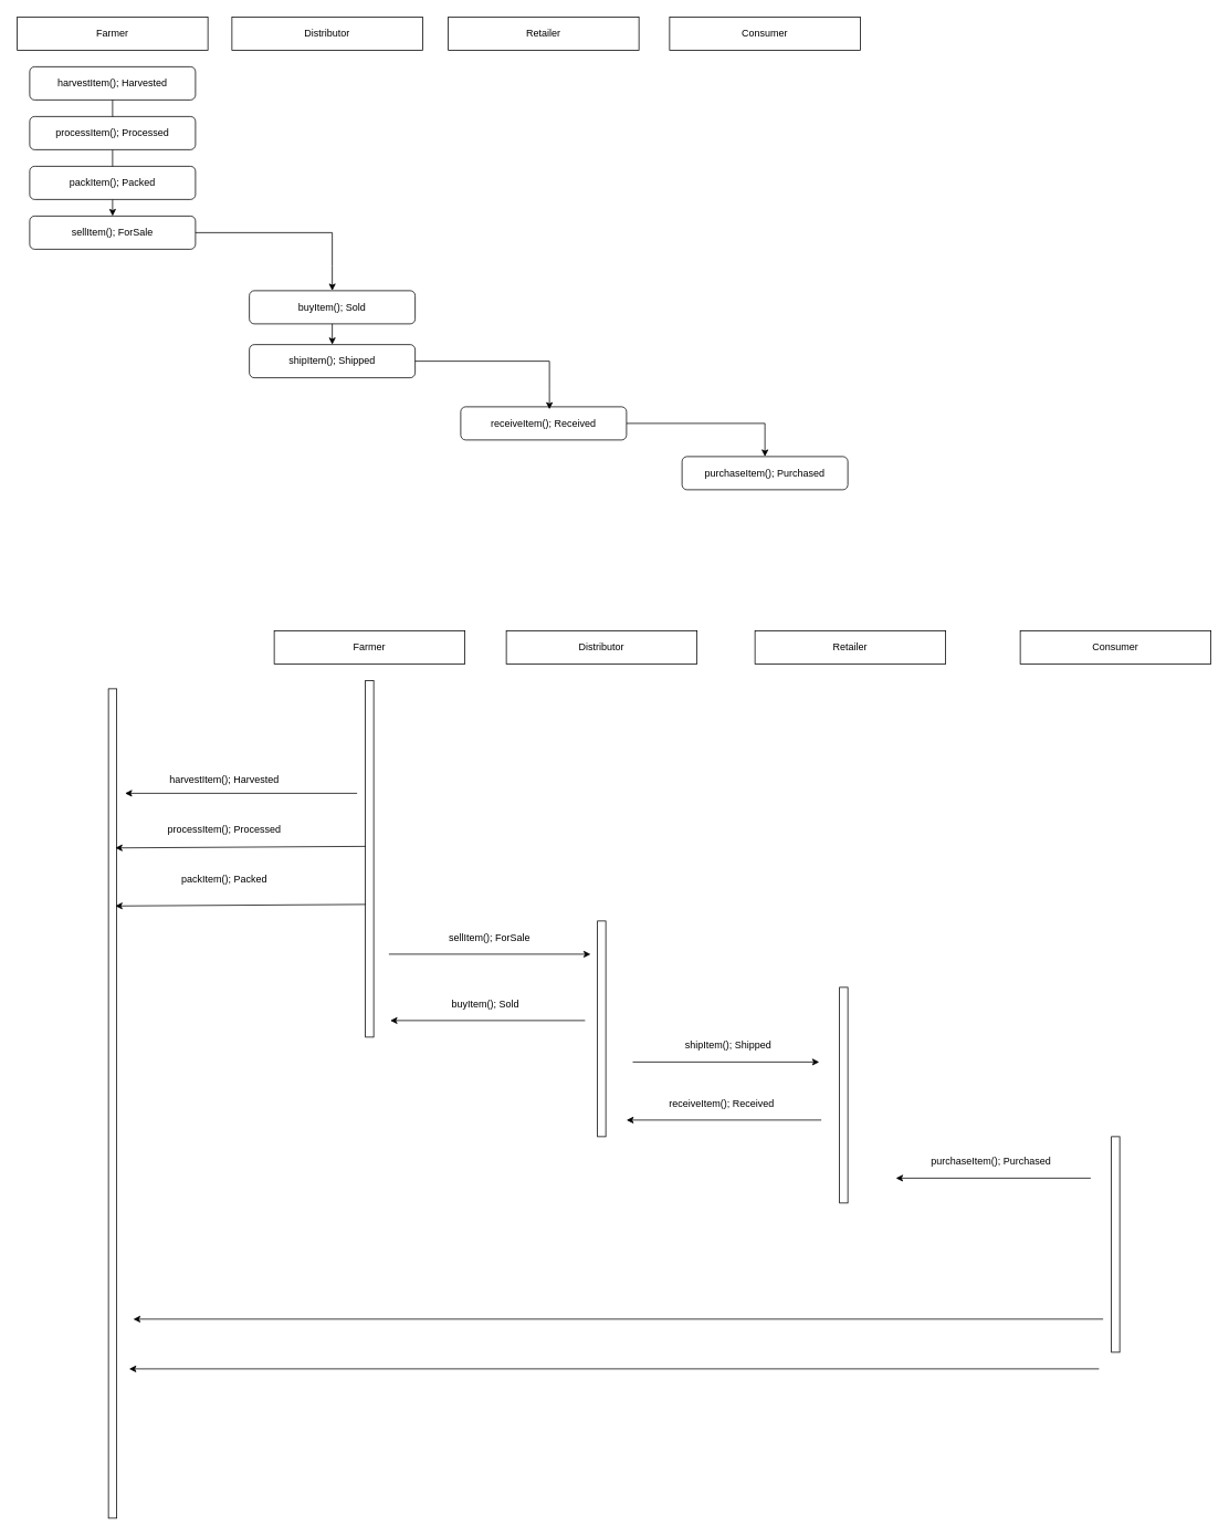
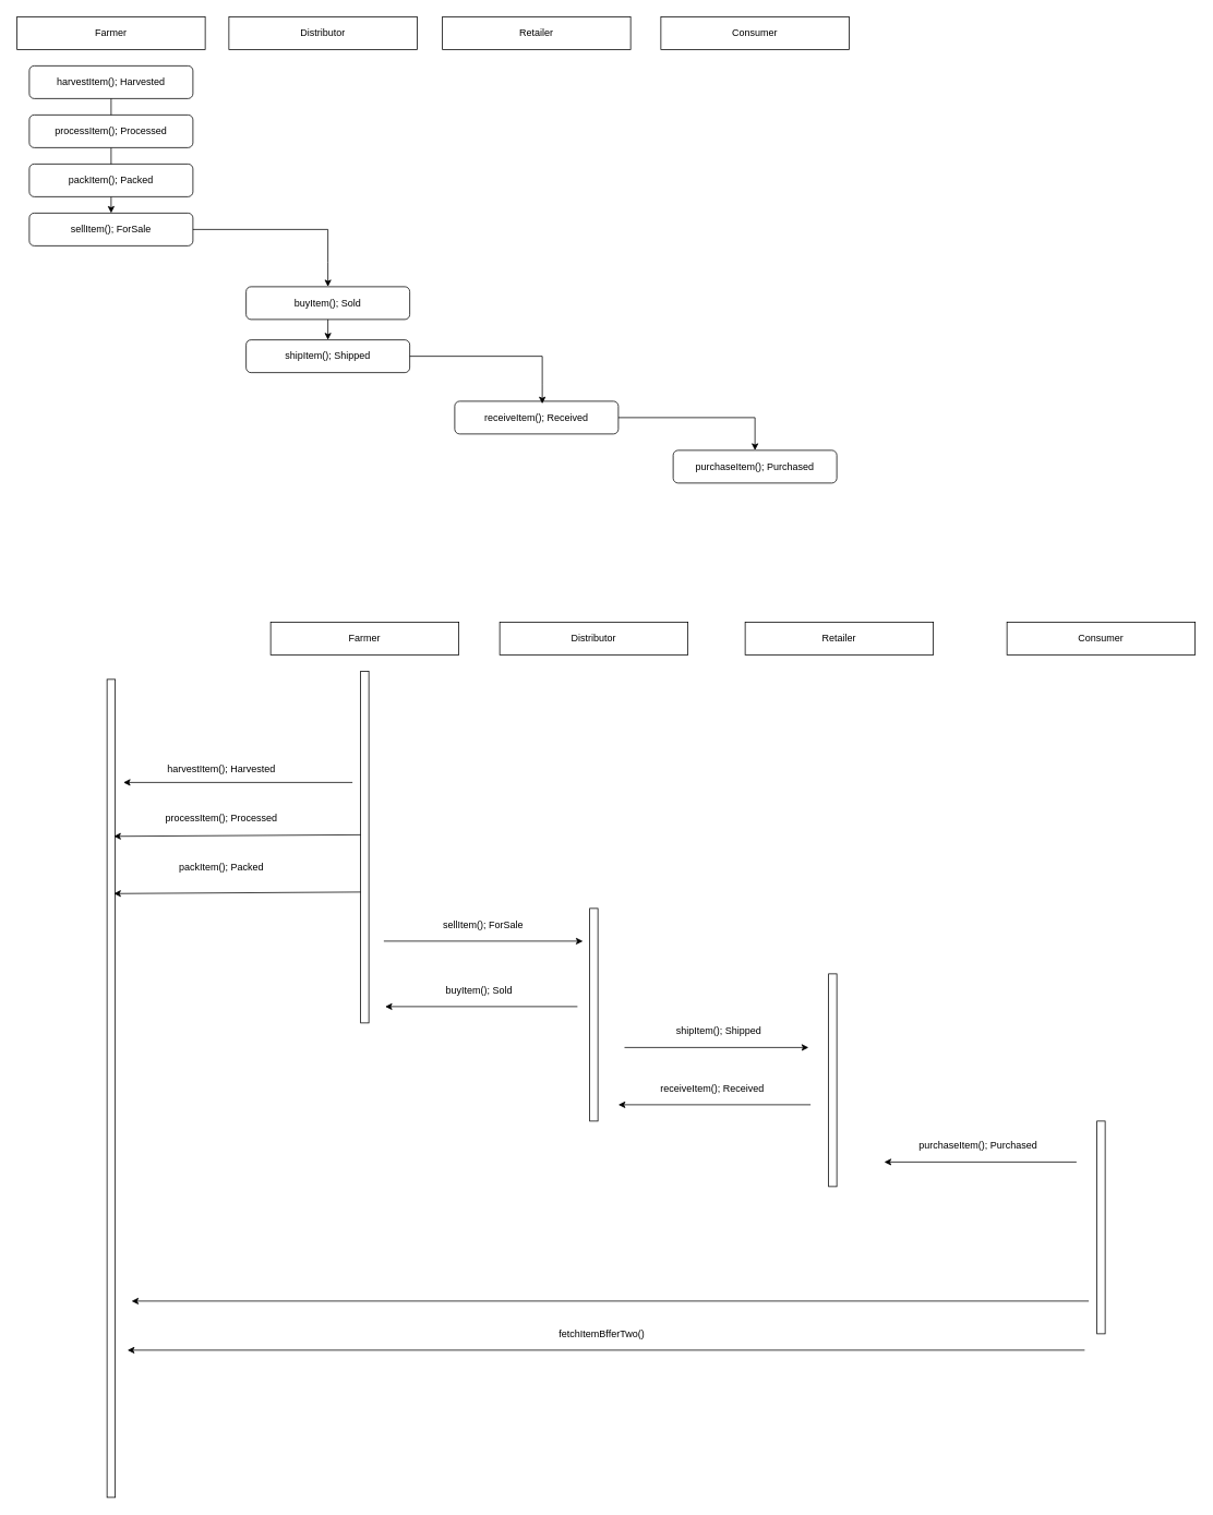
  <mxCell id="0" />
  <mxCell id="1" parent="0" />
  <mxCell id="2" value="Farmer" style="rounded=0;whiteSpace=wrap;html=1;" parent="1" vertex="1"><mxGeometry x="20" y="20" width="230" height="40" as="geometry" /></mxCell>
  <mxCell id="3" value="Distributor" style="rounded=0;whiteSpace=wrap;html=1;" parent="1" vertex="1"><mxGeometry x="279" y="20" width="230" height="40" as="geometry" /></mxCell>
  <mxCell id="4" value="Retailer" style="rounded=0;whiteSpace=wrap;html=1;" parent="1" vertex="1"><mxGeometry x="540" y="20" width="230" height="40" as="geometry" /></mxCell>
  <mxCell id="5" value="Consumer" style="rounded=0;whiteSpace=wrap;html=1;" parent="1" vertex="1"><mxGeometry x="807" y="20" width="230" height="40" as="geometry" /></mxCell>
  <mxCell id="6" value="harvestItem(); Harvested" style="rounded=1;whiteSpace=wrap;html=1;" vertex="1" parent="1"><mxGeometry x="35" y="80" width="200" height="40" as="geometry" /></mxCell>
  <mxCell id="7" value="buyItem(); Sold" style="rounded=1;whiteSpace=wrap;html=1;" vertex="1" parent="1"><mxGeometry x="300" y="350" width="200" height="40" as="geometry" /></mxCell>
  <mxCell id="8" value="sellItem(); ForSale" style="rounded=1;whiteSpace=wrap;html=1;" vertex="1" parent="1"><mxGeometry x="35" y="260" width="200" height="40" as="geometry" /></mxCell>
  <mxCell id="9" value="shipItem(); Shipped" style="rounded=1;whiteSpace=wrap;html=1;" vertex="1" parent="1"><mxGeometry x="300" y="415" width="200" height="40" as="geometry" /></mxCell>
  <mxCell id="10" value="" style="edgeStyle=orthogonalEdgeStyle;rounded=0;orthogonalLoop=1;jettySize=auto;html=1;entryX=0.5;entryY=0;entryDx=0;entryDy=0;" edge="1" parent="1" source="11" target="12"><mxGeometry relative="1" as="geometry"><mxPoint x="895" y="510" as="targetPoint" /></mxGeometry></mxCell>
  <mxCell id="11" value="receiveItem(); Received" style="rounded=1;whiteSpace=wrap;html=1;" vertex="1" parent="1"><mxGeometry x="555" y="490" width="200" height="40" as="geometry" /></mxCell>
  <mxCell id="12" value="purchaseItem(); Purchased" style="rounded=1;whiteSpace=wrap;html=1;" vertex="1" parent="1"><mxGeometry x="822" y="550" width="200" height="40" as="geometry" /></mxCell>
  <mxCell id="13" value="" style="endArrow=classic;html=1;rounded=0;exitX=0.5;exitY=1;exitDx=0;exitDy=0;entryX=0.5;entryY=0;entryDx=0;entryDy=0;" edge="1" parent="1" source="7" target="9"><mxGeometry width="50" height="50" relative="1" as="geometry"><mxPoint x="420" y="590" as="sourcePoint" /><mxPoint x="470" y="540" as="targetPoint" /></mxGeometry></mxCell>
  <mxCell id="14" value="" style="endArrow=classic;html=1;rounded=0;exitX=0.5;exitY=1;exitDx=0;exitDy=0;" edge="1" parent="1" source="6" target="8"><mxGeometry width="50" height="50" relative="1" as="geometry"><mxPoint x="150" y="400" as="sourcePoint" /><mxPoint x="200" y="350" as="targetPoint" /></mxGeometry></mxCell>
  <mxCell id="15" value="" style="endArrow=classic;html=1;rounded=0;exitX=1;exitY=0.5;exitDx=0;exitDy=0;entryX=0.5;entryY=0;entryDx=0;entryDy=0;" edge="1" parent="1" source="8" target="7"><mxGeometry width="50" height="50" relative="1" as="geometry"><mxPoint x="530" y="490" as="sourcePoint" /><mxPoint x="580" y="440" as="targetPoint" /><Array as="points"><mxPoint x="400" y="280" /><mxPoint x="400" y="320" /></Array></mxGeometry></mxCell>
  <mxCell id="16" value="processItem(); Processed" style="rounded=1;whiteSpace=wrap;html=1;" vertex="1" parent="1"><mxGeometry x="35" y="140" width="200" height="40" as="geometry" /></mxCell>
  <mxCell id="17" value="packItem(); Packed" style="rounded=1;whiteSpace=wrap;html=1;" vertex="1" parent="1"><mxGeometry x="35" y="200" width="200" height="40" as="geometry" /></mxCell>
  <mxCell id="18" value="" style="endArrow=classic;html=1;rounded=0;entryX=0.535;entryY=0.075;entryDx=0;entryDy=0;entryPerimeter=0;" edge="1" parent="1" target="11"><mxGeometry width="50" height="50" relative="1" as="geometry"><mxPoint x="500" y="435" as="sourcePoint" /><mxPoint x="580" y="440" as="targetPoint" /><Array as="points"><mxPoint x="662" y="435" /><mxPoint x="662" y="470" /></Array></mxGeometry></mxCell>
  <mxCell id="19" value="Distributor" style="rounded=0;whiteSpace=wrap;html=1;" vertex="1" parent="1"><mxGeometry x="610" y="760" width="230" height="40" as="geometry" /></mxCell>
  <mxCell id="20" value="Retailer" style="rounded=0;whiteSpace=wrap;html=1;" vertex="1" parent="1"><mxGeometry x="910" y="760" width="230" height="40" as="geometry" /></mxCell>
  <mxCell id="21" value="Consumer" style="rounded=0;whiteSpace=wrap;html=1;" vertex="1" parent="1"><mxGeometry x="1230" y="760" width="230" height="40" as="geometry" /></mxCell>
  <mxCell id="22" value="" style="rounded=0;whiteSpace=wrap;html=1;" vertex="1" parent="1"><mxGeometry x="130" y="830" width="10" height="1000" as="geometry" /></mxCell>
  <mxCell id="23" value="Farmer" style="rounded=0;whiteSpace=wrap;html=1;" vertex="1" parent="1"><mxGeometry x="330" y="760" width="230" height="40" as="geometry" /></mxCell>
  <mxCell id="24" value="harvestItem(); Harvested" style="rounded=1;whiteSpace=wrap;html=1;strokeColor=none;fillColor=none;" vertex="1" parent="1"><mxGeometry x="170" y="920" width="200" height="40" as="geometry" /></mxCell>
  <mxCell id="25" value="sellItem(); ForSale" style="rounded=1;whiteSpace=wrap;html=1;strokeColor=none;fillColor=none;" vertex="1" parent="1"><mxGeometry x="490" y="1110" width="200" height="40" as="geometry" /></mxCell>
  <mxCell id="26" value="processItem(); Processed" style="rounded=1;whiteSpace=wrap;html=1;strokeColor=none;fillColor=none;" vertex="1" parent="1"><mxGeometry x="170" y="980" width="200" height="40" as="geometry" /></mxCell>
  <mxCell id="27" value="packItem(); Packed" style="rounded=1;whiteSpace=wrap;html=1;strokeColor=none;fillColor=none;" vertex="1" parent="1"><mxGeometry x="170" y="1040" width="200" height="40" as="geometry" /></mxCell>
  <mxCell id="28" value="" style="rounded=0;whiteSpace=wrap;html=1;" vertex="1" parent="1"><mxGeometry x="440" y="820" width="10" height="430" as="geometry" /></mxCell>
  <mxCell id="29" value="" style="endArrow=classic;html=1;rounded=0;" edge="1" parent="1"><mxGeometry width="50" height="50" relative="1" as="geometry"><mxPoint x="430" y="956" as="sourcePoint" /><mxPoint x="150" y="956" as="targetPoint" /></mxGeometry></mxCell>
  <mxCell id="30" value="" style="endArrow=classic;html=1;rounded=0;exitX=0.083;exitY=0.232;exitDx=0;exitDy=0;exitPerimeter=0;entryX=0.917;entryY=0.218;entryDx=0;entryDy=0;entryPerimeter=0;" edge="1" parent="1"><mxGeometry width="50" height="50" relative="1" as="geometry"><mxPoint x="440" y="1020" as="sourcePoint" /><mxPoint x="138.34" y="1021.88" as="targetPoint" /></mxGeometry></mxCell>
  <mxCell id="31" value="" style="endArrow=classic;html=1;rounded=0;exitX=0.083;exitY=0.232;exitDx=0;exitDy=0;exitPerimeter=0;entryX=0.917;entryY=0.218;entryDx=0;entryDy=0;entryPerimeter=0;" edge="1" parent="1"><mxGeometry width="50" height="50" relative="1" as="geometry"><mxPoint x="440" y="1090" as="sourcePoint" /><mxPoint x="138.34" y="1091.88" as="targetPoint" /></mxGeometry></mxCell>
  <mxCell id="32" value="" style="endArrow=classic;html=1;rounded=0;exitX=0.083;exitY=0.232;exitDx=0;exitDy=0;exitPerimeter=0;" edge="1" parent="1"><mxGeometry width="50" height="50" relative="1" as="geometry"><mxPoint x="468.33" y="1150" as="sourcePoint" /><mxPoint x="711.67" y="1150" as="targetPoint" /></mxGeometry></mxCell>
  <mxCell id="33" value="" style="rounded=0;whiteSpace=wrap;html=1;" vertex="1" parent="1"><mxGeometry x="720" y="1110" width="10" height="260" as="geometry" /></mxCell>
  <mxCell id="34" value="" style="endArrow=classic;html=1;rounded=0;startArrow=none;" edge="1" parent="1"><mxGeometry width="50" height="50" relative="1" as="geometry"><mxPoint x="705" y="1230" as="sourcePoint" /><mxPoint x="470" y="1230" as="targetPoint" /></mxGeometry></mxCell>
  <mxCell id="35" value="" style="rounded=0;whiteSpace=wrap;html=1;" vertex="1" parent="1"><mxGeometry x="1012" y="1190" width="10" height="260" as="geometry" /></mxCell>
  <mxCell id="36" value="" style="endArrow=classic;html=1;rounded=0;" edge="1" parent="1"><mxGeometry width="50" height="50" relative="1" as="geometry"><mxPoint x="762.5" y="1280" as="sourcePoint" /><mxPoint x="987.5" y="1280" as="targetPoint" /></mxGeometry></mxCell>
  <mxCell id="37" value="shipItem(); Shipped" style="rounded=1;whiteSpace=wrap;html=1;strokeColor=none;fillColor=none;" vertex="1" parent="1"><mxGeometry x="777.5" y="1240" width="200" height="40" as="geometry" /></mxCell>
  <mxCell id="38" value="buyItem(); Sold" style="rounded=1;whiteSpace=wrap;html=1;strokeColor=none;fillColor=none;" vertex="1" parent="1"><mxGeometry x="485" y="1190" width="200" height="40" as="geometry" /></mxCell>
  <mxCell id="39" value="" style="endArrow=classic;html=1;rounded=0;startArrow=none;" edge="1" parent="1"><mxGeometry width="50" height="50" relative="1" as="geometry"><mxPoint x="990" y="1350" as="sourcePoint" /><mxPoint x="755" y="1350" as="targetPoint" /></mxGeometry></mxCell>
  <mxCell id="40" value="receiveItem(); Received" style="rounded=1;whiteSpace=wrap;html=1;strokeColor=none;fillColor=none;" vertex="1" parent="1"><mxGeometry x="770" y="1310" width="200" height="40" as="geometry" /></mxCell>
  <mxCell id="41" value="" style="rounded=0;whiteSpace=wrap;html=1;" vertex="1" parent="1"><mxGeometry x="1340" y="1370" width="10" height="260" as="geometry" /></mxCell>
  <mxCell id="42" value="" style="endArrow=classic;html=1;rounded=0;startArrow=none;" edge="1" parent="1"><mxGeometry width="50" height="50" relative="1" as="geometry"><mxPoint x="1315" y="1420" as="sourcePoint" /><mxPoint x="1080" y="1420" as="targetPoint" /></mxGeometry></mxCell>
  <mxCell id="43" value="purchaseItem(); Purchased" style="rounded=1;whiteSpace=wrap;html=1;strokeColor=none;fillColor=none;" vertex="1" parent="1"><mxGeometry x="1095" y="1380" width="200" height="40" as="geometry" /></mxCell>
  <mxCell id="44" value="" style="endArrow=classic;html=1;rounded=0;" edge="1" parent="1"><mxGeometry width="50" height="50" relative="1" as="geometry"><mxPoint x="1330" y="1590" as="sourcePoint" /><mxPoint x="160" y="1590" as="targetPoint" /></mxGeometry></mxCell>
+ <mxCell id="45" value="fetchItemBfferTwo()" style="rounded=1;whiteSpace=wrap;html=1;strokeColor=none;fillColor=none;" vertex="1" parent="1"><mxGeometry x="635" y="1610" width="200" height="40" as="geometry" /></mxCell>
  <mxCell id="46" value="" style="endArrow=classic;html=1;rounded=0;" edge="1" parent="1"><mxGeometry width="50" height="50" relative="1" as="geometry"><mxPoint x="1325" y="1650" as="sourcePoint" /><mxPoint x="155" y="1650" as="targetPoint" /></mxGeometry></mxCell>
